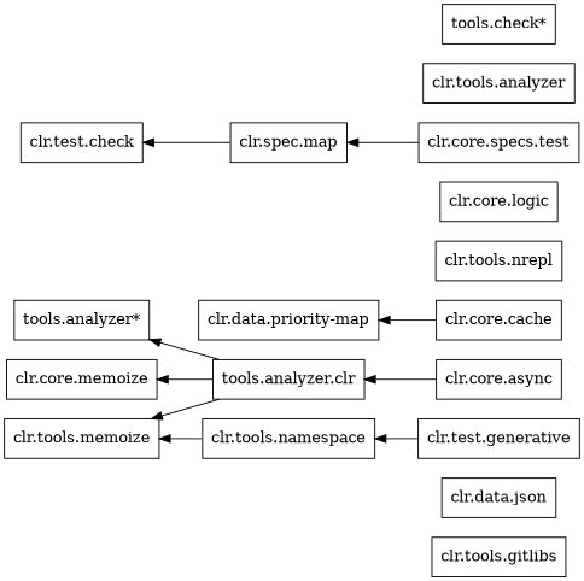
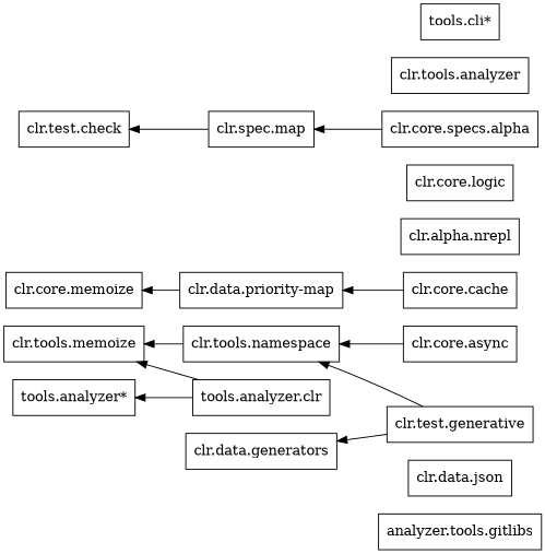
  strict digraph {
    rankdir=RL
    node [shape=box]
-   "clr.tools.gitlibs"
+   "clr.tools.gitlibs" [label="analyzer.tools.gitlibs"]
    "clr.data.json"
    "clr.core.async"
    "tools.analyzer.clr"
    "tools.analyzer*"
    "clr.core.memoize"
    n7 [label="clr.tools.memoize"]
    "clr.core.cache"
-   "clr.tools.nrepl"
+   "clr.tools.nrepl" [label="clr.alpha.nrepl"]
    "clr.core.logic"
    "clr.data.priority-map"
-   "clr.core.specs.alpha" [label="clr.core.specs.test"]
+   "clr.core.specs.alpha"
    n13 [label="clr.spec.map"]
    "clr.test.check"
    "clr.tools.namespace"
    "clr.test.generative"
+   "clr.data.generators"
    "clr.tools.analyzer"
-   "tools.cli*" [label="tools.check*"]
+   "tools.cli*"
    subgraph sub_1 {
      "clr.tools.gitlibs"
      "clr.data.json"
      "clr.core.async"
      "tools.analyzer.clr"
      "tools.analyzer*"
      "clr.core.memoize"
      n7
      "clr.core.cache"
      "clr.tools.nrepl"
      "clr.core.logic"
      "clr.data.priority-map"
      "clr.core.specs.alpha"
      n13
      "clr.test.check"
      "clr.tools.namespace"
      "clr.test.generative"
+     "clr.data.generators"
      "clr.tools.analyzer"
      "tools.cli*"
    }
-   "clr.core.async" -> "tools.analyzer.clr"
+   "clr.core.async" -> "clr.tools.namespace"
    "tools.analyzer.clr" -> "tools.analyzer*"
-   "tools.analyzer.clr" -> "clr.core.memoize"
+   "clr.data.priority-map" -> "clr.core.memoize"
    "tools.analyzer.clr" -> n7
    "clr.core.cache" -> "clr.data.priority-map"
    "clr.core.specs.alpha" -> n13
    n13 -> "clr.test.check"
    "clr.tools.namespace" -> n7
    "clr.test.generative" -> "clr.tools.namespace"
+   "clr.test.generative" -> "clr.data.generators"
  }
